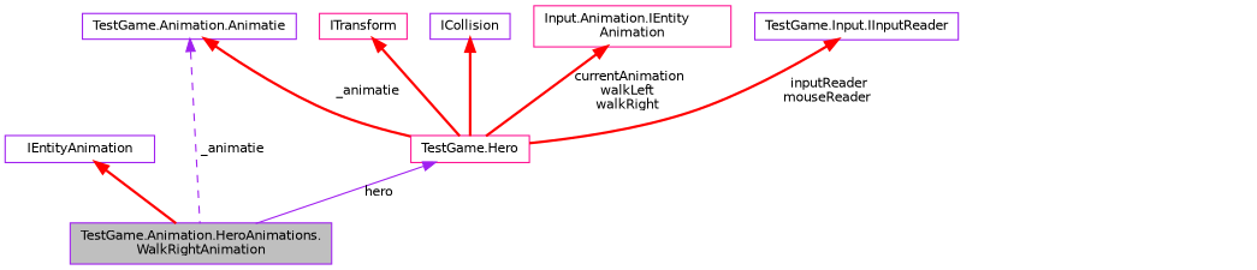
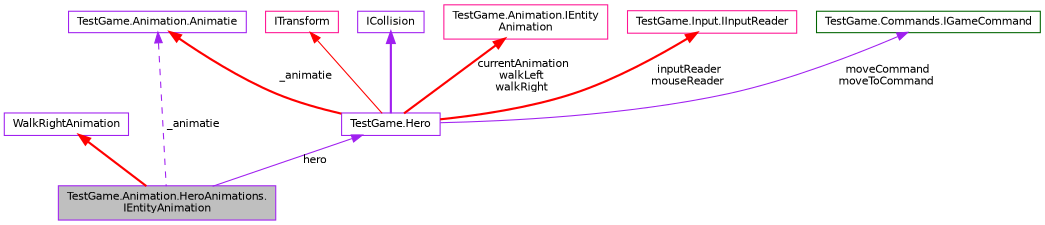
  digraph {
    fontname="DejaVu Sans"
    rankdir=TB
    node [color=purple fontname="DejaVu Sans" fontsize=10 shape=record]
    edge [color=red dir=back fontname="DejaVu Sans" fontsize=10 labelfontname=Helvetica labelfontsize=10 style=bold]
-   n1 [fillcolor=grey75 fontcolor=black height=0.2 label="TestGame.Animation.HeroAnimations.\lWalkRightAnimation" style=filled width=0.4]
-   n2 [height=0.2 label=IEntityAnimation width=0.4]
+   n1 [fillcolor=grey75 fontcolor=black height=0.2 label="TestGame.Animation.HeroAnimations.\lIEntityAnimation" style=filled width=0.4]
+   n2 [height=0.2 label=WalkRightAnimation width=0.4]
    n3 [height=0.2 label="TestGame.Animation.Animatie" width=0.4]
-   n4 [color=deeppink height=0.2 label="TestGame.Hero" width=0.4]
+   n4 [height=0.2 label="TestGame.Hero" width=0.4]
    n5 [color=deeppink height=0.2 label=ITransform width=0.4]
    n6 [height=0.2 label=ICollision width=0.4]
-   n7 [color=deeppink height=0.2 label="Input.Animation.IEntity\lAnimation" width=0.4]
-   n8 [height=0.2 label="TestGame.Input.IInputReader" width=0.4]
+   n7 [color=deeppink height=0.2 label="TestGame.Animation.IEntity\lAnimation" width=0.4]
+   n8 [color=deeppink height=0.2 label="TestGame.Input.IInputReader" width=0.4]
+   n9 [color=darkgreen height=0.2 label="TestGame.Commands.IGameCommand" width=0.4]
    n2 -> n1
    n3 -> n1 [color=purple label=" _animatie" style=dashed]
    n3 -> n4 [label=" _animatie"]
    n4 -> n1 [color=purple label=" hero" style=solid]
-   n5 -> n4
-   n6 -> n4
+   n5 -> n4 [style=solid]
+   n6 -> n4 [color=purple]
    n7 -> n4 [label=" currentAnimation\nwalkLeft\nwalkRight"]
    n8 -> n4 [label=" inputReader\nmouseReader"]
+   n9 -> n4 [color=purple label=" moveCommand\nmoveToCommand" style=solid]
  }
